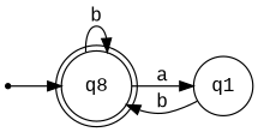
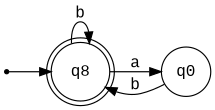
  digraph {
    fontname="Liberation Mono"
    rankdir=LR
    node [fontname="Liberation Mono"]
    edge [fontname="Liberation Mono"]
    p [shape=point]
    n2 [label=q8 shape=doublecircle]
-   q1 [shape=circle]
+   q1 [shape=circle label=q0]
    p -> n2
    n2 -> n2 [label=b]
    n2 -> q1 [label=a]
    q1 -> n2 [label=b]
  }
